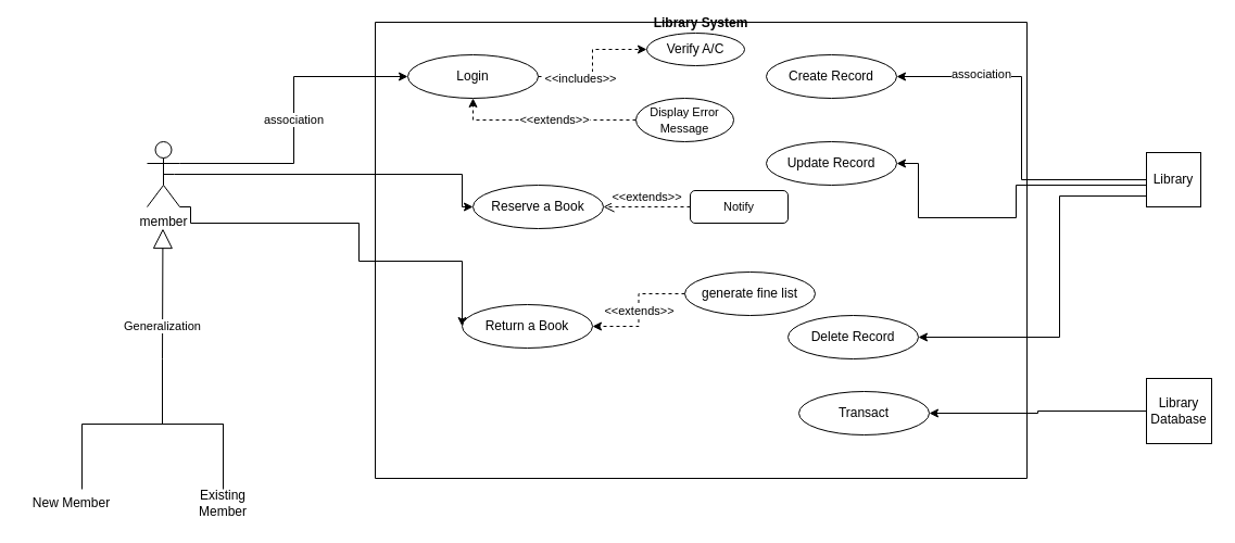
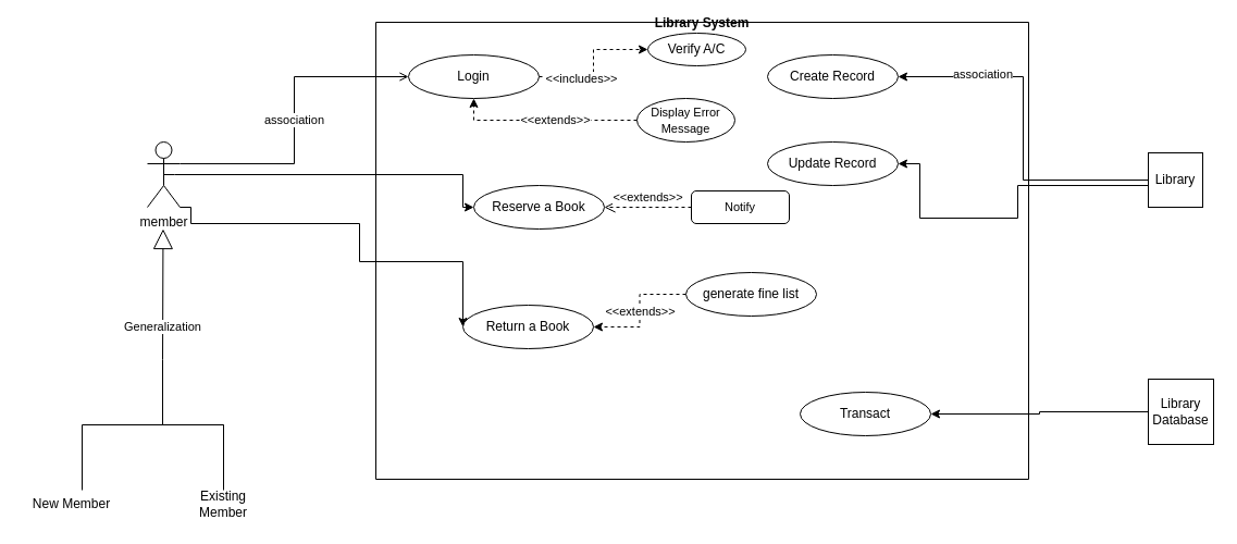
  <mxCell id="0" />
  <mxCell id="1" parent="0" />
  <mxCell id="2" style="edgeStyle=orthogonalEdgeStyle;rounded=0;orthogonalLoop=1;jettySize=auto;html=1;exitX=0.5;exitY=0.5;exitDx=0;exitDy=0;exitPerimeter=0;entryX=0;entryY=0.5;entryDx=0;entryDy=0;" parent="1" source="5" target="10" edge="1"><mxGeometry relative="1" as="geometry"><mxPoint x="425" y="70" as="targetPoint" /><Array as="points"><mxPoint x="160" y="160" /><mxPoint x="425" y="160" /><mxPoint x="425" y="120" /></Array></mxGeometry></mxCell>
- <mxCell id="3" value="association" style="edgeStyle=orthogonalEdgeStyle;rounded=0;orthogonalLoop=1;jettySize=auto;html=1;exitX=1;exitY=0.333;exitDx=0;exitDy=0;exitPerimeter=0;entryX=0;entryY=0.5;entryDx=0;entryDy=0;" parent="1" source="5" target="9" edge="1"><mxGeometry relative="1" as="geometry" /></mxCell>
+ <mxCell id="3" value="association" style="edgeStyle=orthogonalEdgeStyle;rounded=0;orthogonalLoop=1;jettySize=auto;html=1;exitX=1;exitY=0.333;exitDx=0;exitDy=0;exitPerimeter=0;entryX=0;entryY=0.5;entryDx=0;entryDy=0;endArrow=open;" parent="1" source="5" target="9" edge="1"><mxGeometry relative="1" as="geometry" /></mxCell>
  <mxCell id="4" style="edgeStyle=orthogonalEdgeStyle;rounded=0;orthogonalLoop=1;jettySize=auto;html=1;exitX=1;exitY=1;exitDx=0;exitDy=0;exitPerimeter=0;entryX=0;entryY=0.5;entryDx=0;entryDy=0;" parent="1" source="5" target="11" edge="1"><mxGeometry relative="1" as="geometry"><Array as="points"><mxPoint x="175" y="190" /><mxPoint x="175" y="205" /><mxPoint x="330" y="205" /><mxPoint x="330" y="240" /></Array></mxGeometry></mxCell>
  <mxCell id="5" value="member" style="shape=umlActor;verticalLabelPosition=bottom;verticalAlign=top;html=1;outlineConnect=0;" parent="1" vertex="1"><mxGeometry x="135" y="130" width="30" height="60" as="geometry" /></mxCell>
  <mxCell id="6" value="Library System" style="swimlane;startSize=0;" parent="1" vertex="1"><mxGeometry x="345" y="20" width="600" height="420" as="geometry"><mxRectangle x="400" y="280" width="50" height="40" as="alternateBounds" /></mxGeometry></mxCell>
  <mxCell id="7" style="edgeStyle=orthogonalEdgeStyle;rounded=0;orthogonalLoop=1;jettySize=auto;html=1;entryX=0;entryY=0.5;entryDx=0;entryDy=0;dashed=1;" edge="1" parent="6" source="9" target="18"><mxGeometry relative="1" as="geometry" /></mxCell>
  <mxCell id="8" value="&amp;lt;&amp;lt;includes&amp;gt;&amp;gt;" style="edgeLabel;html=1;align=center;verticalAlign=middle;resizable=0;points=[];" vertex="1" connectable="0" parent="7"><mxGeometry x="-0.399" y="-1" relative="1" as="geometry"><mxPoint as="offset" /></mxGeometry></mxCell>
  <mxCell id="9" value="Login" style="ellipse;whiteSpace=wrap;html=1;" parent="6" vertex="1"><mxGeometry x="30" y="30" width="120" height="40" as="geometry" /></mxCell>
  <mxCell id="10" value="Reserve a Book" style="ellipse;whiteSpace=wrap;html=1;" parent="6" vertex="1"><mxGeometry x="90" y="150" width="120" height="40" as="geometry" /></mxCell>
  <mxCell id="11" value="Return a Book" style="ellipse;whiteSpace=wrap;html=1;" parent="6" vertex="1"><mxGeometry x="80" y="260" width="120" height="40" as="geometry" /></mxCell>
  <mxCell id="12" value="&amp;lt;&amp;lt;extends&amp;gt;&amp;gt;" style="edgeStyle=orthogonalEdgeStyle;rounded=0;orthogonalLoop=1;jettySize=auto;html=1;dashed=1;" parent="6" source="13" target="11" edge="1"><mxGeometry relative="1" as="geometry" /></mxCell>
  <mxCell id="13" value="generate fine list" style="ellipse;whiteSpace=wrap;html=1;" parent="6" vertex="1"><mxGeometry x="285" y="230" width="120" height="40" as="geometry" /></mxCell>
  <mxCell id="14" value="Create Record" style="ellipse;whiteSpace=wrap;html=1;" parent="6" vertex="1"><mxGeometry x="360" y="30" width="120" height="40" as="geometry" /></mxCell>
  <mxCell id="15" value="Update Record" style="ellipse;whiteSpace=wrap;html=1;" parent="6" vertex="1"><mxGeometry x="360" y="110" width="120" height="40" as="geometry" /></mxCell>
- <mxCell id="16" value="Delete Record" style="ellipse;whiteSpace=wrap;html=1;" parent="6" vertex="1"><mxGeometry x="380" y="270" width="120" height="40" as="geometry" /></mxCell>
  <mxCell id="17" value="Transact" style="ellipse;whiteSpace=wrap;html=1;" parent="6" vertex="1"><mxGeometry x="390" y="340" width="120" height="40" as="geometry" /></mxCell>
  <mxCell id="18" value="Verify A/C" style="ellipse;whiteSpace=wrap;html=1;" vertex="1" parent="6"><mxGeometry x="250" y="10" width="90" height="30" as="geometry" /></mxCell>
  <mxCell id="19" style="edgeStyle=orthogonalEdgeStyle;rounded=0;orthogonalLoop=1;jettySize=auto;html=1;entryX=0.5;entryY=1;entryDx=0;entryDy=0;dashed=1;" edge="1" parent="6" source="21" target="9"><mxGeometry relative="1" as="geometry" /></mxCell>
  <mxCell id="20" value="&amp;lt;&amp;lt;extends&amp;gt;&amp;gt;" style="edgeLabel;html=1;align=center;verticalAlign=middle;resizable=0;points=[];" vertex="1" connectable="0" parent="19"><mxGeometry x="-0.11" y="-1" relative="1" as="geometry"><mxPoint as="offset" /></mxGeometry></mxCell>
  <mxCell id="21" value="&lt;font style=&quot;font-size: 11px;&quot;&gt;Display Error Message&lt;/font&gt;" style="ellipse;whiteSpace=wrap;html=1;" vertex="1" parent="6"><mxGeometry x="240" y="70" width="90" height="40" as="geometry" /></mxCell>
  <mxCell id="22" value="&lt;font style=&quot;font-size: 11px;&quot;&gt;Notify&lt;/font&gt;" style="whiteSpace=wrap;html=1;rounded=1;" vertex="1" parent="6"><mxGeometry x="290" y="155" width="90" height="30" as="geometry" /></mxCell>
  <mxCell id="23" value="&amp;lt;&amp;lt;extends&amp;gt;&amp;gt;" style="html=1;verticalAlign=bottom;endArrow=open;dashed=1;endSize=8;edgeStyle=elbowEdgeStyle;elbow=vertical;curved=0;rounded=0;" edge="1" parent="6"><mxGeometry relative="1" as="geometry"><mxPoint x="290" y="170" as="sourcePoint" /><mxPoint x="210" y="170" as="targetPoint" /></mxGeometry></mxCell>
  <mxCell id="24" style="edgeStyle=orthogonalEdgeStyle;rounded=0;orthogonalLoop=1;jettySize=auto;html=1;entryX=1;entryY=0.5;entryDx=0;entryDy=0;" parent="1" source="28" target="14" edge="1"><mxGeometry relative="1" as="geometry" /></mxCell>
  <mxCell id="25" value="association" style="edgeLabel;html=1;align=center;verticalAlign=middle;resizable=0;points=[];" vertex="1" connectable="0" parent="24"><mxGeometry x="0.528" y="-3" relative="1" as="geometry"><mxPoint as="offset" /></mxGeometry></mxCell>
  <mxCell id="26" style="edgeStyle=orthogonalEdgeStyle;rounded=0;orthogonalLoop=1;jettySize=auto;html=1;entryX=1;entryY=0.5;entryDx=0;entryDy=0;" parent="1" source="28" target="15" edge="1"><mxGeometry relative="1" as="geometry"><Array as="points"><mxPoint x="935" y="170" /><mxPoint x="935" y="200" /><mxPoint x="845" y="200" /></Array></mxGeometry></mxCell>
- <mxCell id="27" style="edgeStyle=orthogonalEdgeStyle;rounded=0;orthogonalLoop=1;jettySize=auto;html=1;entryX=1;entryY=0.5;entryDx=0;entryDy=0;" parent="1" source="28" target="16" edge="1"><mxGeometry relative="1" as="geometry"><Array as="points"><mxPoint x="975" y="180" /><mxPoint x="975" y="310" /></Array></mxGeometry></mxCell>
  <mxCell id="28" value="Library" style="whiteSpace=wrap;html=1;aspect=fixed;" parent="1" vertex="1"><mxGeometry x="1055" y="140" width="50" height="50" as="geometry" /></mxCell>
  <mxCell id="29" style="edgeStyle=orthogonalEdgeStyle;rounded=0;orthogonalLoop=1;jettySize=auto;html=1;entryX=1;entryY=0.5;entryDx=0;entryDy=0;" edge="1" parent="1" source="30" target="17"><mxGeometry relative="1" as="geometry" /></mxCell>
  <mxCell id="30" value="Library Database" style="whiteSpace=wrap;html=1;aspect=fixed;" parent="1" vertex="1"><mxGeometry x="1055" y="348" width="60" height="60" as="geometry" /></mxCell>
  <mxCell id="31" value="Generalization" style="endArrow=block;endSize=16;endFill=0;html=1;rounded=0;" edge="1" parent="1"><mxGeometry width="160" relative="1" as="geometry"><mxPoint x="149" y="390" as="sourcePoint" /><mxPoint x="149.47" y="210" as="targetPoint" /><Array as="points"><mxPoint x="149" y="330" /></Array></mxGeometry></mxCell>
  <mxCell id="32" value="" style="endArrow=none;html=1;rounded=0;endFill=0;edgeStyle=elbowEdgeStyle;" edge="1" parent="1"><mxGeometry width="50" height="50" relative="1" as="geometry"><mxPoint y="390" as="sourcePoint" x="205" /><mxPoint x="75" y="450" as="targetPoint" /><Array as="points"><mxPoint x="75" y="410" /></Array></mxGeometry></mxCell>
  <mxCell id="33" value="" style="endArrow=none;html=1;rounded=0;" edge="1" parent="1" target="35"><mxGeometry width="50" height="50" relative="1" as="geometry"><mxPoint y="450" as="sourcePoint" x="205" /><mxPoint y="390" as="targetPoint" x="205" /><Array as="points"><mxPoint y="390" x="205" /></Array></mxGeometry></mxCell>
  <mxCell id="34" value="New Member" style="text;html=1;align=center;verticalAlign=middle;resizable=0;points=[];autosize=1;strokeColor=none;fillColor=none;" vertex="1" parent="1"><mxGeometry x="20" y="448" width="90" height="30" as="geometry" /></mxCell>
  <mxCell id="35" value="Existing Member" style="text;html=1;strokeColor=none;fillColor=none;align=center;verticalAlign=middle;whiteSpace=wrap;rounded=0;" vertex="1" parent="1"><mxGeometry x="175" y="448" width="60" height="30" as="geometry" /></mxCell>
